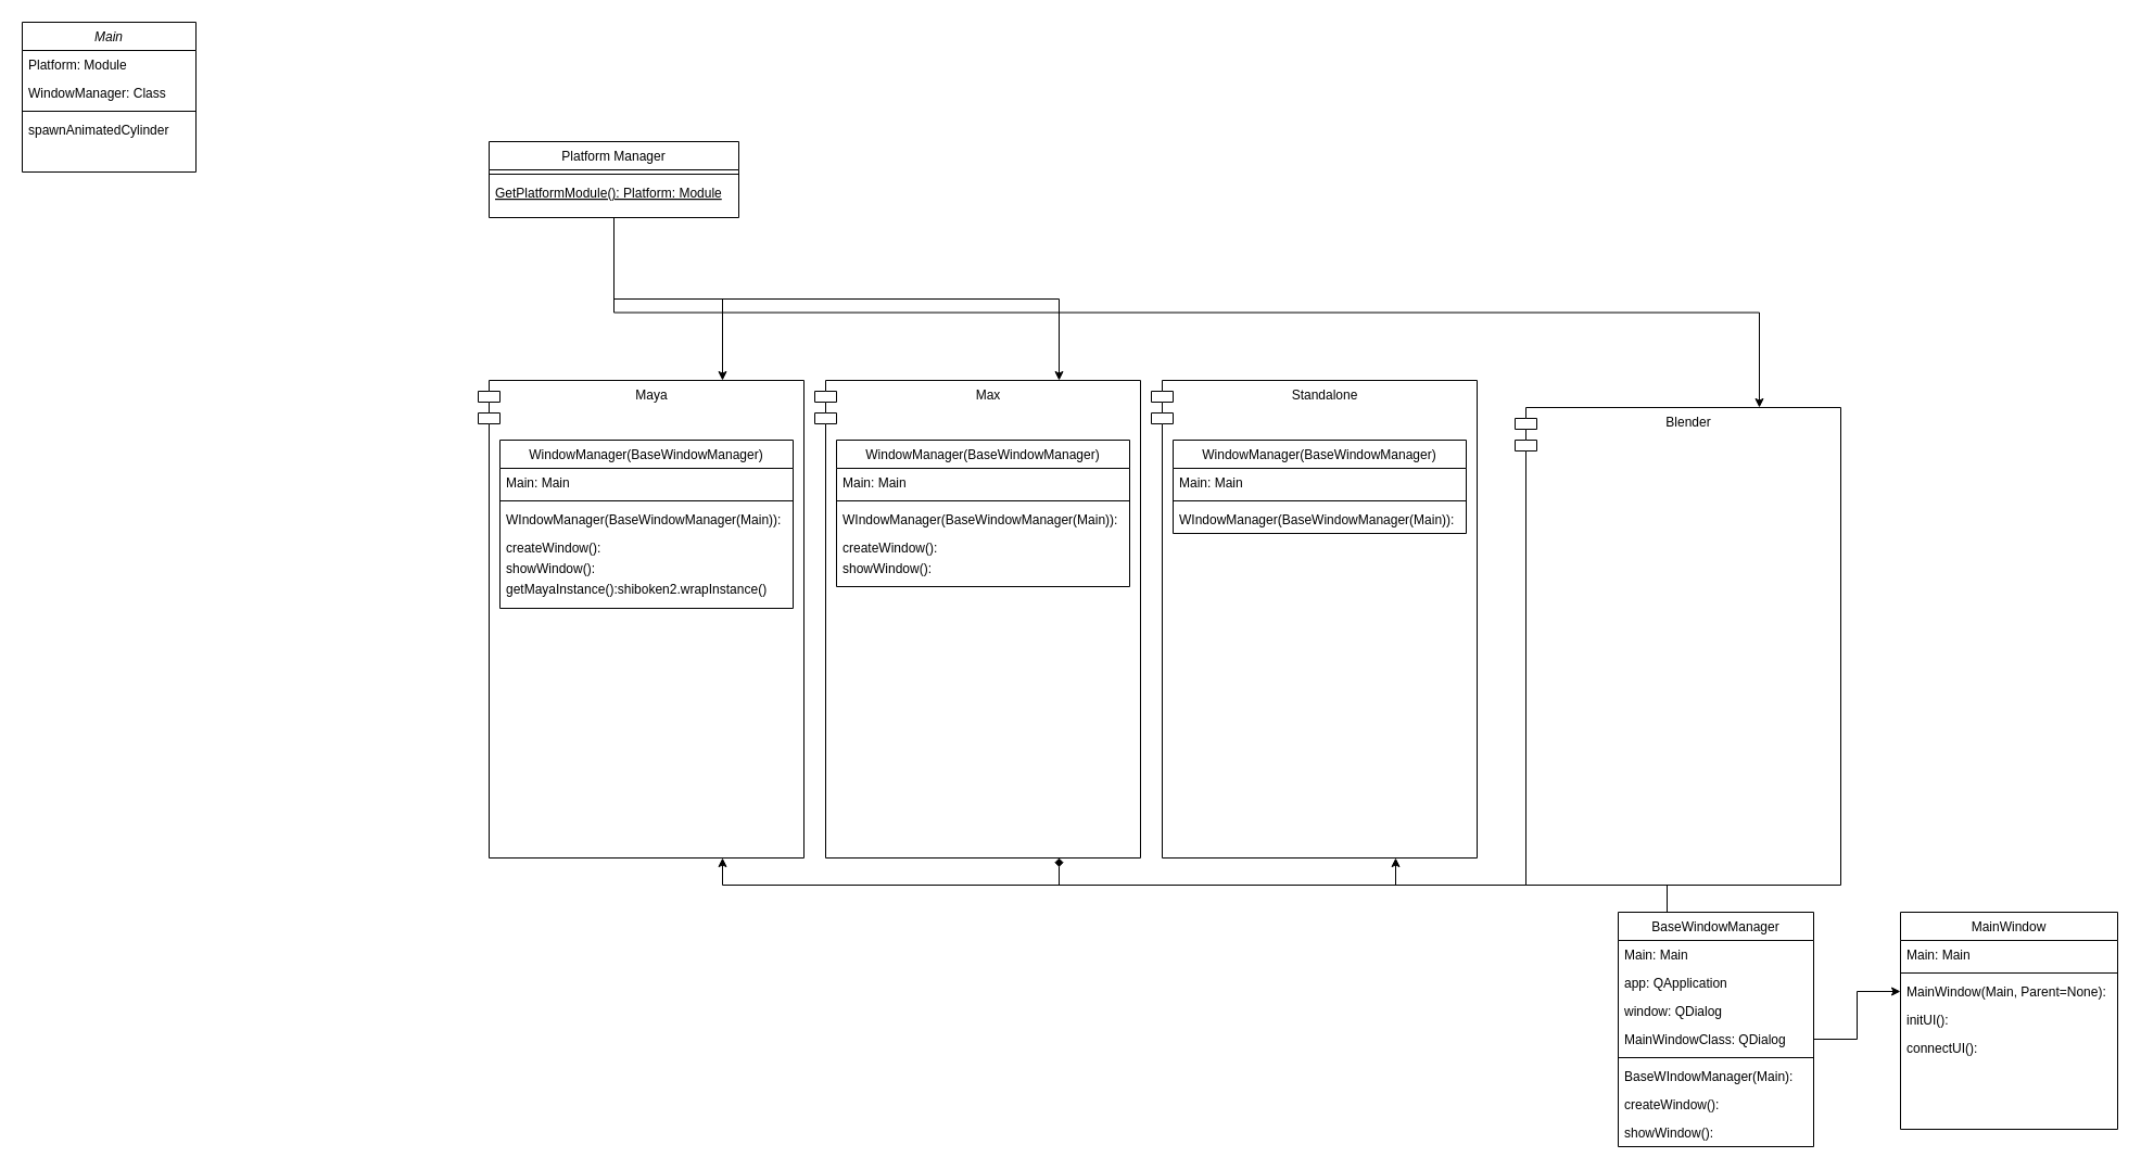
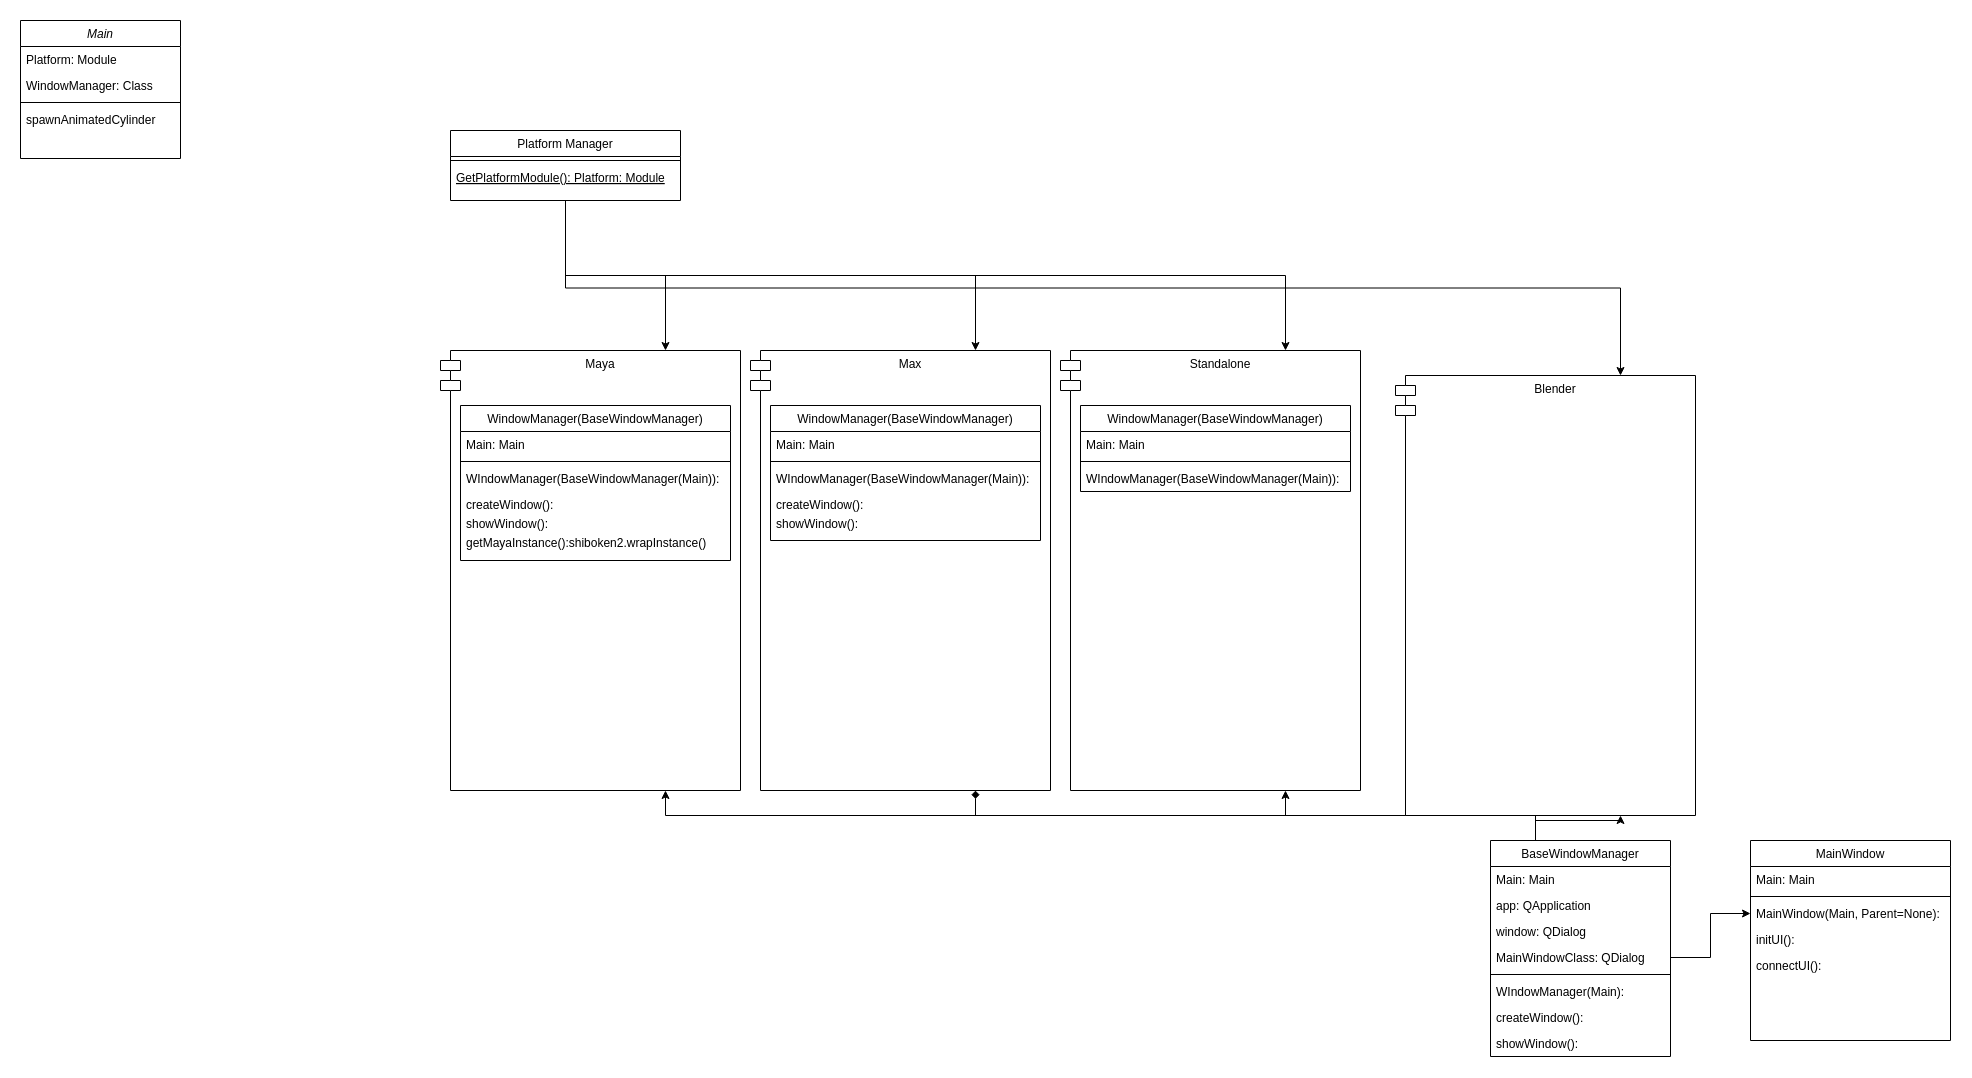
  <mxCell id="0" />
  <mxCell id="1" parent="0" />
  <mxCell id="2" value="Main" style="swimlane;fontStyle=2;align=center;verticalAlign=top;childLayout=stackLayout;horizontal=1;startSize=26;horizontalStack=0;resizeParent=1;resizeLast=0;collapsible=1;marginBottom=0;rounded=0;shadow=0;strokeWidth=1;" parent="1" vertex="1"><mxGeometry x="20" y="20" width="160" height="138" as="geometry"><mxRectangle x="230" y="140" width="160" height="26" as="alternateBounds" /></mxGeometry></mxCell>
  <mxCell id="3" value="Platform: Module" style="text;align=left;verticalAlign=top;spacingLeft=4;spacingRight=4;overflow=hidden;rotatable=0;points=[[0,0.5],[1,0.5]];portConstraint=eastwest;" parent="2" vertex="1"><mxGeometry y="26" width="160" height="26" as="geometry" /></mxCell>
  <mxCell id="4" value="WindowManager: Class" style="text;align=left;verticalAlign=top;spacingLeft=4;spacingRight=4;overflow=hidden;rotatable=0;points=[[0,0.5],[1,0.5]];portConstraint=eastwest;rounded=0;shadow=0;html=0;" parent="2" vertex="1"><mxGeometry y="52" width="160" height="26" as="geometry" /></mxCell>
  <mxCell id="5" value="" style="line;html=1;strokeWidth=1;align=left;verticalAlign=middle;spacingTop=-1;spacingLeft=3;spacingRight=3;rotatable=0;labelPosition=right;points=[];portConstraint=eastwest;" parent="2" vertex="1"><mxGeometry y="78" width="160" height="8" as="geometry" /></mxCell>
  <mxCell id="6" value="spawnAnimatedCylinder" style="text;align=left;verticalAlign=top;spacingLeft=4;spacingRight=4;overflow=hidden;rotatable=0;points=[[0,0.5],[1,0.5]];portConstraint=eastwest;" parent="2" vertex="1"><mxGeometry y="86" width="160" height="26" as="geometry" /></mxCell>
  <mxCell id="7" style="edgeStyle=orthogonalEdgeStyle;rounded=0;orthogonalLoop=1;jettySize=auto;html=1;exitX=0.5;exitY=1;exitDx=0;exitDy=0;entryX=0.75;entryY=0;entryDx=0;entryDy=0;" parent="1" source="11" target="27" edge="1"><mxGeometry relative="1" as="geometry" /></mxCell>
+ <mxCell id="8" style="edgeStyle=orthogonalEdgeStyle;rounded=0;orthogonalLoop=1;jettySize=auto;html=1;exitX=0.5;exitY=1;exitDx=0;exitDy=0;entryX=0.75;entryY=0;entryDx=0;entryDy=0;" parent="1" source="11" target="46" edge="1"><mxGeometry relative="1" as="geometry" /></mxCell>
  <mxCell id="9" style="edgeStyle=orthogonalEdgeStyle;rounded=0;orthogonalLoop=1;jettySize=auto;html=1;exitX=0.5;exitY=1;exitDx=0;exitDy=0;entryX=0.75;entryY=0;entryDx=0;entryDy=0;" parent="1" source="11" target="38" edge="1"><mxGeometry relative="1" as="geometry" /></mxCell>
  <mxCell id="10" style="edgeStyle=orthogonalEdgeStyle;rounded=0;orthogonalLoop=1;jettySize=auto;html=1;exitX=0.5;exitY=1;exitDx=0;exitDy=0;entryX=0.75;entryY=0;entryDx=0;entryDy=0;" parent="1" source="11" target="29" edge="1"><mxGeometry relative="1" as="geometry" /></mxCell>
  <mxCell id="11" value="Platform Manager" style="swimlane;fontStyle=0;align=center;verticalAlign=top;childLayout=stackLayout;horizontal=1;startSize=26;horizontalStack=0;resizeParent=1;resizeLast=0;collapsible=1;marginBottom=0;rounded=0;shadow=0;strokeWidth=1;" parent="1" vertex="1"><mxGeometry x="450" y="130" width="230" height="70" as="geometry"><mxRectangle x="130" y="380" width="160" height="26" as="alternateBounds" /></mxGeometry></mxCell>
  <mxCell id="12" value="" style="line;html=1;strokeWidth=1;align=left;verticalAlign=middle;spacingTop=-1;spacingLeft=3;spacingRight=3;rotatable=0;labelPosition=right;points=[];portConstraint=eastwest;" parent="11" vertex="1"><mxGeometry y="26" width="230" height="8" as="geometry" /></mxCell>
  <mxCell id="13" value="GetPlatformModule(): Platform: Module" style="text;align=left;verticalAlign=top;spacingLeft=4;spacingRight=4;overflow=hidden;rotatable=0;points=[[0,0.5],[1,0.5]];portConstraint=eastwest;fontStyle=4" parent="11" vertex="1"><mxGeometry y="34" width="230" height="26" as="geometry" /></mxCell>
  <mxCell id="14" style="edgeStyle=orthogonalEdgeStyle;rounded=0;orthogonalLoop=1;jettySize=auto;html=1;exitX=0.25;exitY=0;exitDx=0;exitDy=0;entryX=0.75;entryY=1;entryDx=0;entryDy=0;" parent="1" source="18" target="46" edge="1"><mxGeometry relative="1" as="geometry" /></mxCell>
  <mxCell id="15" style="edgeStyle=orthogonalEdgeStyle;rounded=0;orthogonalLoop=1;jettySize=auto;html=1;exitX=0.25;exitY=0;exitDx=0;exitDy=0;entryX=0.75;entryY=1;entryDx=0;entryDy=0;" parent="1" source="18" target="29" edge="1"><mxGeometry relative="1" as="geometry" /></mxCell>
  <mxCell id="16" style="edgeStyle=orthogonalEdgeStyle;rounded=0;orthogonalLoop=1;jettySize=auto;html=1;exitX=0.25;exitY=0;exitDx=0;exitDy=0;entryX=0.75;entryY=1;entryDx=0;entryDy=0;endArrow=diamond;" parent="1" source="18" target="38" edge="1"><mxGeometry relative="1" as="geometry" /></mxCell>
+ <mxCell id="17" style="edgeStyle=orthogonalEdgeStyle;rounded=0;orthogonalLoop=1;jettySize=auto;html=1;exitX=0.25;exitY=0;exitDx=0;exitDy=0;entryX=0.75;entryY=1;entryDx=0;entryDy=0;" parent="1" source="18" target="27" edge="1"><mxGeometry relative="1" as="geometry" /></mxCell>
  <mxCell id="18" value="BaseWindowManager" style="swimlane;fontStyle=0;align=center;verticalAlign=top;childLayout=stackLayout;horizontal=1;startSize=26;horizontalStack=0;resizeParent=1;resizeLast=0;collapsible=1;marginBottom=0;rounded=0;shadow=0;strokeWidth=1;" parent="1" vertex="1"><mxGeometry x="1490" y="840" width="180" height="216" as="geometry"><mxRectangle x="340" y="380" width="170" height="26" as="alternateBounds" /></mxGeometry></mxCell>
  <mxCell id="19" value="Main: Main&#10;" style="text;align=left;verticalAlign=top;spacingLeft=4;spacingRight=4;overflow=hidden;rotatable=0;points=[[0,0.5],[1,0.5]];portConstraint=eastwest;" parent="18" vertex="1"><mxGeometry y="26" width="180" height="26" as="geometry" /></mxCell>
  <mxCell id="20" value="app: QApplication&#10;" style="text;align=left;verticalAlign=top;spacingLeft=4;spacingRight=4;overflow=hidden;rotatable=0;points=[[0,0.5],[1,0.5]];portConstraint=eastwest;" parent="18" vertex="1"><mxGeometry y="52" width="180" height="26" as="geometry" /></mxCell>
  <mxCell id="21" value="window: QDialog&#10;" style="text;align=left;verticalAlign=top;spacingLeft=4;spacingRight=4;overflow=hidden;rotatable=0;points=[[0,0.5],[1,0.5]];portConstraint=eastwest;" parent="18" vertex="1"><mxGeometry y="78" width="180" height="26" as="geometry" /></mxCell>
  <mxCell id="22" value="MainWindowClass: QDialog&#10;" style="text;align=left;verticalAlign=top;spacingLeft=4;spacingRight=4;overflow=hidden;rotatable=0;points=[[0,0.5],[1,0.5]];portConstraint=eastwest;" parent="18" vertex="1"><mxGeometry y="104" width="180" height="26" as="geometry" /></mxCell>
  <mxCell id="23" value="" style="line;html=1;strokeWidth=1;align=left;verticalAlign=middle;spacingTop=-1;spacingLeft=3;spacingRight=3;rotatable=0;labelPosition=right;points=[];portConstraint=eastwest;" parent="18" vertex="1"><mxGeometry y="130" width="180" height="8" as="geometry" /></mxCell>
- <mxCell id="24" value="BaseWIndowManager(Main):" style="text;align=left;verticalAlign=top;spacingLeft=4;spacingRight=4;overflow=hidden;rotatable=0;points=[[0,0.5],[1,0.5]];portConstraint=eastwest;" parent="18" vertex="1"><mxGeometry y="138" width="180" height="26" as="geometry" /></mxCell>
+ <mxCell id="24" value="WIndowManager(Main):" style="text;align=left;verticalAlign=top;spacingLeft=4;spacingRight=4;overflow=hidden;rotatable=0;points=[[0,0.5],[1,0.5]];portConstraint=eastwest;" parent="18" vertex="1"><mxGeometry y="138" width="180" height="26" as="geometry" /></mxCell>
  <mxCell id="25" value="createWindow():&#10;" style="text;align=left;verticalAlign=top;spacingLeft=4;spacingRight=4;overflow=hidden;rotatable=0;points=[[0,0.5],[1,0.5]];portConstraint=eastwest;" parent="18" vertex="1"><mxGeometry y="164" width="180" height="26" as="geometry" /></mxCell>
  <mxCell id="26" value="showWindow():&#10;" style="text;align=left;verticalAlign=top;spacingLeft=4;spacingRight=4;overflow=hidden;rotatable=0;points=[[0,0.5],[1,0.5]];portConstraint=eastwest;" parent="18" vertex="1"><mxGeometry y="190" width="180" height="26" as="geometry" /></mxCell>
  <mxCell id="27" value="Blender" style="shape=module;align=left;spacingLeft=20;align=center;verticalAlign=top;" parent="1" vertex="1"><mxGeometry x="1395" y="375" width="300" height="440" as="geometry" /></mxCell>
  <mxCell id="28" value="" style="group" parent="1" vertex="1" connectable="0"><mxGeometry x="440" y="350" width="300" height="440" as="geometry" /></mxCell>
  <mxCell id="29" value="Maya" style="shape=module;align=left;spacingLeft=20;align=center;verticalAlign=top;" parent="28" vertex="1"><mxGeometry width="300" height="440" as="geometry" /></mxCell>
  <mxCell id="30" value="WindowManager(BaseWindowManager)" style="swimlane;fontStyle=0;align=center;verticalAlign=top;childLayout=stackLayout;horizontal=1;startSize=26;horizontalStack=0;resizeParent=1;resizeLast=0;collapsible=1;marginBottom=0;rounded=0;shadow=0;strokeWidth=1;" parent="28" vertex="1"><mxGeometry x="20" y="55" width="270" height="155" as="geometry"><mxRectangle x="340" y="380" width="170" height="26" as="alternateBounds" /></mxGeometry></mxCell>
  <mxCell id="31" value="Main: Main&#10;" style="text;align=left;verticalAlign=top;spacingLeft=4;spacingRight=4;overflow=hidden;rotatable=0;points=[[0,0.5],[1,0.5]];portConstraint=eastwest;" parent="30" vertex="1"><mxGeometry y="26" width="270" height="26" as="geometry" /></mxCell>
  <mxCell id="32" value="" style="line;html=1;strokeWidth=1;align=left;verticalAlign=middle;spacingTop=-1;spacingLeft=3;spacingRight=3;rotatable=0;labelPosition=right;points=[];portConstraint=eastwest;" parent="30" vertex="1"><mxGeometry y="52" width="270" height="8" as="geometry" /></mxCell>
  <mxCell id="33" value="WIndowManager(BaseWindowManager(Main)):&#10;" style="text;align=left;verticalAlign=top;spacingLeft=4;spacingRight=4;overflow=hidden;rotatable=0;points=[[0,0.5],[1,0.5]];portConstraint=eastwest;" parent="30" vertex="1"><mxGeometry y="60" width="270" height="26" as="geometry" /></mxCell>
  <mxCell id="34" value="createWindow():&#10;" style="text;align=left;verticalAlign=top;spacingLeft=4;spacingRight=4;overflow=hidden;rotatable=0;points=[[0,0.5],[1,0.5]];portConstraint=eastwest;" parent="30" vertex="1"><mxGeometry y="86" width="270" height="26" as="geometry" /></mxCell>
  <mxCell id="35" value="showWindow():&#10;" style="text;align=left;verticalAlign=top;spacingLeft=4;spacingRight=4;overflow=hidden;rotatable=0;points=[[0,0.5],[1,0.5]];portConstraint=eastwest;" parent="28" vertex="1"><mxGeometry x="20" y="160" width="270" height="26" as="geometry" /></mxCell>
  <mxCell id="36" value="getMayaInstance():shiboken2.wrapInstance()&#10;" style="text;align=left;verticalAlign=top;spacingLeft=4;spacingRight=4;overflow=hidden;rotatable=0;points=[[0,0.5],[1,0.5]];portConstraint=eastwest;" parent="28" vertex="1"><mxGeometry x="20" y="179" width="270" height="26" as="geometry" /></mxCell>
  <mxCell id="37" value="" style="group" parent="1" vertex="1" connectable="0"><mxGeometry x="750" y="350" width="300" height="440" as="geometry" /></mxCell>
  <mxCell id="38" value="Max" style="shape=module;align=left;spacingLeft=20;align=center;verticalAlign=top;" parent="37" vertex="1"><mxGeometry width="300" height="440" as="geometry" /></mxCell>
  <mxCell id="39" value="WindowManager(BaseWindowManager)" style="swimlane;fontStyle=0;align=center;verticalAlign=top;childLayout=stackLayout;horizontal=1;startSize=26;horizontalStack=0;resizeParent=1;resizeLast=0;collapsible=1;marginBottom=0;rounded=0;shadow=0;strokeWidth=1;" parent="37" vertex="1"><mxGeometry x="20" y="55" width="270" height="135" as="geometry"><mxRectangle x="340" y="380" width="170" height="26" as="alternateBounds" /></mxGeometry></mxCell>
  <mxCell id="40" value="Main: Main&#10;" style="text;align=left;verticalAlign=top;spacingLeft=4;spacingRight=4;overflow=hidden;rotatable=0;points=[[0,0.5],[1,0.5]];portConstraint=eastwest;" parent="39" vertex="1"><mxGeometry y="26" width="270" height="26" as="geometry" /></mxCell>
  <mxCell id="41" value="" style="line;html=1;strokeWidth=1;align=left;verticalAlign=middle;spacingTop=-1;spacingLeft=3;spacingRight=3;rotatable=0;labelPosition=right;points=[];portConstraint=eastwest;" parent="39" vertex="1"><mxGeometry y="52" width="270" height="8" as="geometry" /></mxCell>
  <mxCell id="42" value="WIndowManager(BaseWindowManager(Main)):&#10;" style="text;align=left;verticalAlign=top;spacingLeft=4;spacingRight=4;overflow=hidden;rotatable=0;points=[[0,0.5],[1,0.5]];portConstraint=eastwest;" parent="39" vertex="1"><mxGeometry y="60" width="270" height="26" as="geometry" /></mxCell>
  <mxCell id="43" value="createWindow():&#10;" style="text;align=left;verticalAlign=top;spacingLeft=4;spacingRight=4;overflow=hidden;rotatable=0;points=[[0,0.5],[1,0.5]];portConstraint=eastwest;" parent="39" vertex="1"><mxGeometry y="86" width="270" height="26" as="geometry" /></mxCell>
  <mxCell id="44" value="showWindow():&#10;" style="text;align=left;verticalAlign=top;spacingLeft=4;spacingRight=4;overflow=hidden;rotatable=0;points=[[0,0.5],[1,0.5]];portConstraint=eastwest;" parent="37" vertex="1"><mxGeometry x="20" y="160" width="270" height="26" as="geometry" /></mxCell>
  <mxCell id="45" value="" style="group" parent="1" vertex="1" connectable="0"><mxGeometry x="1060" y="350" width="300" height="440" as="geometry" /></mxCell>
  <mxCell id="46" value="Standalone" style="shape=module;align=left;spacingLeft=20;align=center;verticalAlign=top;" parent="45" vertex="1"><mxGeometry width="300" height="440" as="geometry" /></mxCell>
  <mxCell id="47" value="WindowManager(BaseWindowManager)" style="swimlane;fontStyle=0;align=center;verticalAlign=top;childLayout=stackLayout;horizontal=1;startSize=26;horizontalStack=0;resizeParent=1;resizeLast=0;collapsible=1;marginBottom=0;rounded=0;shadow=0;strokeWidth=1;" parent="45" vertex="1"><mxGeometry x="20" y="55" width="270" height="86" as="geometry"><mxRectangle x="340" y="380" width="170" height="26" as="alternateBounds" /></mxGeometry></mxCell>
  <mxCell id="48" value="Main: Main&#10;" style="text;align=left;verticalAlign=top;spacingLeft=4;spacingRight=4;overflow=hidden;rotatable=0;points=[[0,0.5],[1,0.5]];portConstraint=eastwest;" parent="47" vertex="1"><mxGeometry y="26" width="270" height="26" as="geometry" /></mxCell>
  <mxCell id="49" value="" style="line;html=1;strokeWidth=1;align=left;verticalAlign=middle;spacingTop=-1;spacingLeft=3;spacingRight=3;rotatable=0;labelPosition=right;points=[];portConstraint=eastwest;" parent="47" vertex="1"><mxGeometry y="52" width="270" height="8" as="geometry" /></mxCell>
  <mxCell id="50" value="WIndowManager(BaseWindowManager(Main)):&#10;" style="text;align=left;verticalAlign=top;spacingLeft=4;spacingRight=4;overflow=hidden;rotatable=0;points=[[0,0.5],[1,0.5]];portConstraint=eastwest;" parent="47" vertex="1"><mxGeometry y="60" width="270" height="26" as="geometry" /></mxCell>
  <mxCell id="51" value="MainWindow" style="swimlane;fontStyle=0;align=center;verticalAlign=top;childLayout=stackLayout;horizontal=1;startSize=26;horizontalStack=0;resizeParent=1;resizeLast=0;collapsible=1;marginBottom=0;rounded=0;shadow=0;strokeWidth=1;" parent="1" vertex="1"><mxGeometry x="1750" y="840" width="200" height="200" as="geometry"><mxRectangle x="340" y="380" width="170" height="26" as="alternateBounds" /></mxGeometry></mxCell>
  <mxCell id="52" value="Main: Main&#10;" style="text;align=left;verticalAlign=top;spacingLeft=4;spacingRight=4;overflow=hidden;rotatable=0;points=[[0,0.5],[1,0.5]];portConstraint=eastwest;" parent="51" vertex="1"><mxGeometry y="26" width="200" height="26" as="geometry" /></mxCell>
  <mxCell id="53" value="" style="line;html=1;strokeWidth=1;align=left;verticalAlign=middle;spacingTop=-1;spacingLeft=3;spacingRight=3;rotatable=0;labelPosition=right;points=[];portConstraint=eastwest;" parent="51" vertex="1"><mxGeometry y="52" width="200" height="8" as="geometry" /></mxCell>
  <mxCell id="54" value="MainWindow(Main, Parent=None):" style="text;align=left;verticalAlign=top;spacingLeft=4;spacingRight=4;overflow=hidden;rotatable=0;points=[[0,0.5],[1,0.5]];portConstraint=eastwest;" parent="51" vertex="1"><mxGeometry y="60" width="200" height="26" as="geometry" /></mxCell>
  <mxCell id="55" value="initUI():" style="text;align=left;verticalAlign=top;spacingLeft=4;spacingRight=4;overflow=hidden;rotatable=0;points=[[0,0.5],[1,0.5]];portConstraint=eastwest;" parent="51" vertex="1"><mxGeometry y="86" width="200" height="26" as="geometry" /></mxCell>
  <mxCell id="56" value="connectUI():" style="text;align=left;verticalAlign=top;spacingLeft=4;spacingRight=4;overflow=hidden;rotatable=0;points=[[0,0.5],[1,0.5]];portConstraint=eastwest;" parent="51" vertex="1"><mxGeometry y="112" width="200" height="26" as="geometry" /></mxCell>
  <mxCell id="57" style="edgeStyle=orthogonalEdgeStyle;rounded=0;orthogonalLoop=1;jettySize=auto;html=1;exitX=1;exitY=0.5;exitDx=0;exitDy=0;entryX=0;entryY=0.5;entryDx=0;entryDy=0;" parent="1" source="22" target="54" edge="1"><mxGeometry relative="1" as="geometry" /></mxCell>
